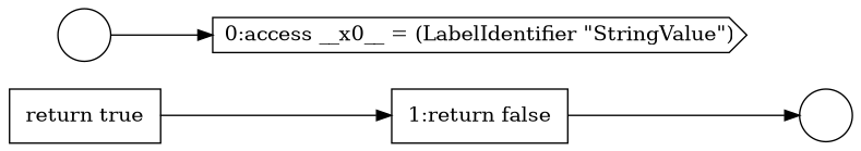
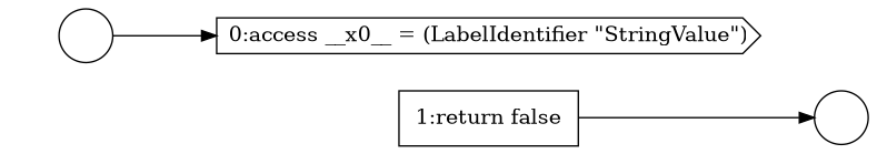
  digraph {
    rankdir=LR
    node [color=black fillcolor=white shape=none style=filled]
    edge [color=black]
    n1 [label=<<font color="black">     <table border="0" cellborder="1" cellspacing="0" cellpadding="10">       <tr><td align="left">1:return false</td></tr>     </table>   </font>> margin=0]
    n2 [label=" " shape=circle]
    n3 [label=<<font color="black">0:access __x0__ = (LabelIdentifier &quot;StringValue&quot;)</font>> shape=cds]
-   n4 [label=<<font color="black">     <table border="0" cellborder="1" cellspacing="0" cellpadding="10">       <tr><td align="left">return true</td></tr>     </table>   </font>> margin=0]
    n5 [label=" " shape=circle]
    n1 -> n2
-   n4 -> n1
    n5 -> n3
  }
